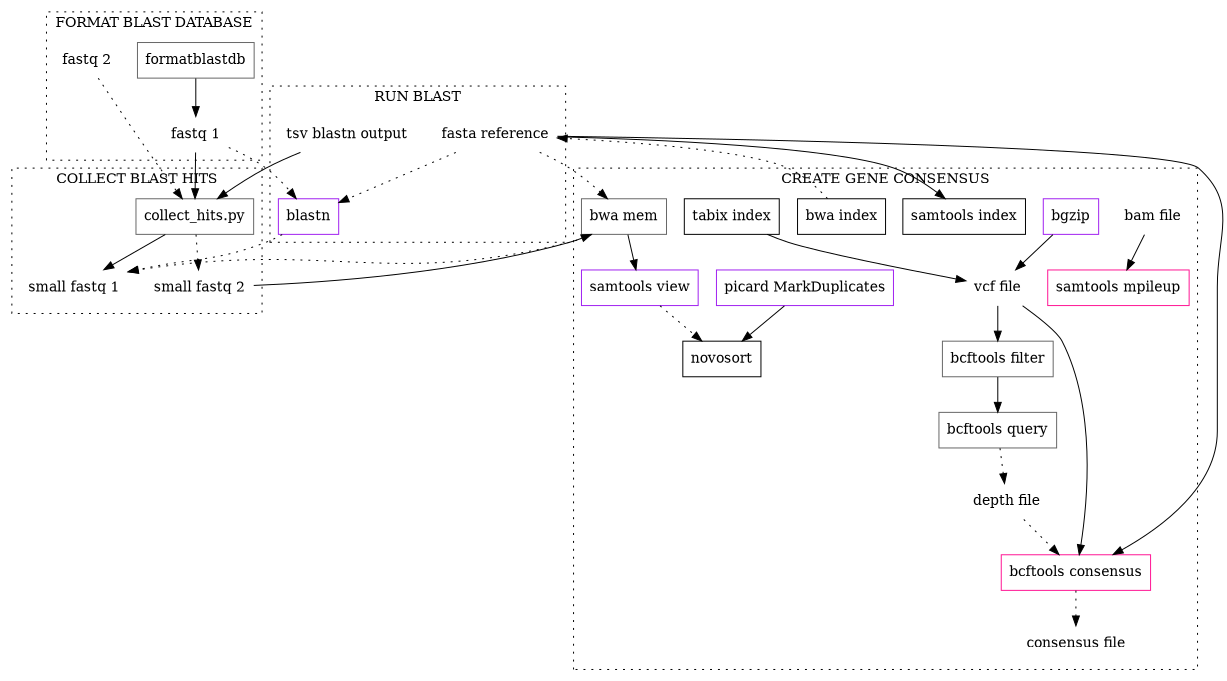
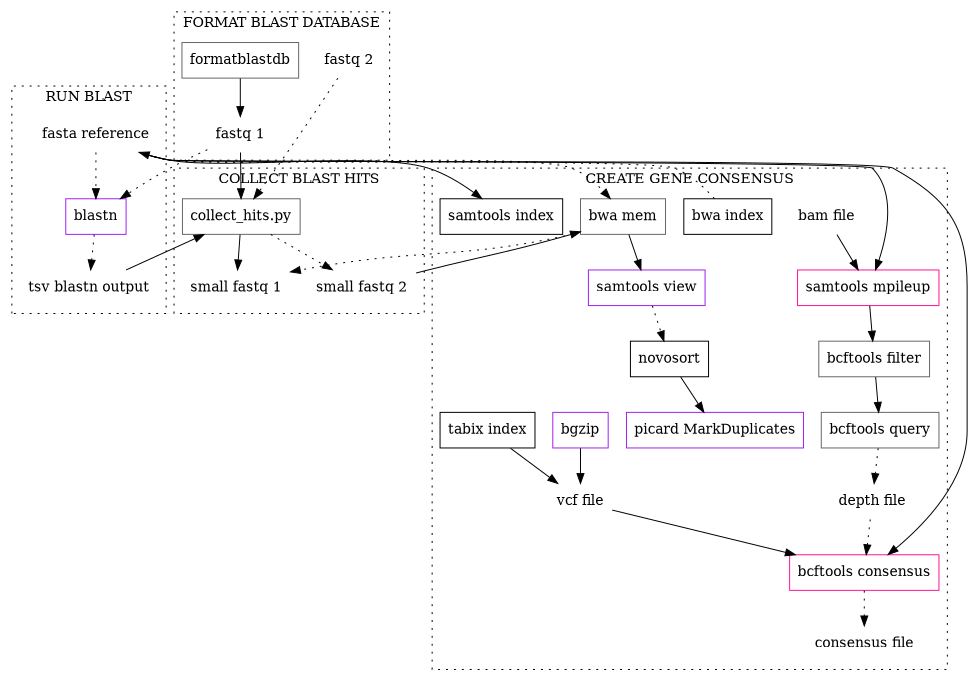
  digraph {
    node [color=gray40 shape=box]
    edge [style=solid]
    "fastq 1" [color=deeppink shape=none]
    "fastq 2" [color=purple shape=none]
    formatblastdb
    blastn [color=purple]
    "fasta reference" [color=purple shape=none]
    "tsv blastn output" [shape=none]
    "collect_hits.py"
    "small fastq 1" [color=deeppink shape=none]
    "small fastq 2" [shape=none]
    "bwa mem"
    "samtools mpileup" [color=deeppink]
    "bcftools consensus" [color=deeppink]
    "bam file" [shape=none]
    "vcf file" [color=deeppink shape=none]
    "bcftools filter"
    "consensus file" [shape=none]
    "depth file" [shape=none]
    "samtools view" [color=purple]
    novosort [color=black]
    "picard MarkDuplicates" [color=purple]
    "samtools index" [color=black]
    "bwa index" [color=black]
    bgzip [color=purple]
    "tabix index" [color=black]
    "bcftools query"
    subgraph cluster_1 {
      label="FORMAT BLAST DATABASE"
      style=dotted
      "fastq 1"
      "fastq 2"
      formatblastdb
    }
    subgraph cluster_2 {
      label="RUN BLAST"
      style=dotted
      blastn
      "fasta reference"
      "tsv blastn output"
    }
    subgraph cluster_3 {
      label="COLLECT BLAST HITS"
      style=dotted
      "collect_hits.py"
      "small fastq 1"
      "small fastq 2"
    }
    subgraph cluster_4 {
      label="CREATE GENE CONSENSUS"
      style=dotted
      "bwa mem"
      "samtools mpileup"
      "bcftools consensus"
      "bam file"
      "vcf file"
      "bcftools filter"
      "consensus file"
      "depth file"
      "samtools view"
      novosort
      "picard MarkDuplicates"
      "samtools index"
      "bwa index"
      bgzip
      "tabix index"
      "bcftools query"
    }
    "fastq 1" -> blastn [style=dotted]
    "fastq 1" -> "collect_hits.py"
    "fastq 2" -> "collect_hits.py" [style=dotted]
    formatblastdb -> "fastq 1"
-   blastn -> "small fastq 1" [style=dotted]
+   blastn -> "tsv blastn output" [style=dotted]
    "fasta reference" -> blastn [style=dotted]
    "fasta reference" -> "bwa mem" [style=dotted]
+   "fasta reference" -> "samtools mpileup"
    "fasta reference" -> "bcftools consensus"
    "fasta reference" -> "samtools index"
    "tsv blastn output" -> "collect_hits.py"
    "collect_hits.py" -> "small fastq 1"
    "collect_hits.py" -> "small fastq 2" [style=dotted]
    "small fastq 2" -> "bwa mem"
    "bwa mem" -> "small fastq 1" [style=dotted]
    "bwa mem" -> "samtools view"
    "bcftools consensus" -> "consensus file" [style=dotted]
    "bam file" -> "samtools mpileup"
    "vcf file" -> "bcftools consensus"
-   "vcf file" -> "bcftools filter"
+   "samtools mpileup" -> "bcftools filter"
    "bcftools filter" -> "bcftools query"
    "depth file" -> "bcftools consensus" [style=dotted]
    "samtools view" -> novosort [style=dotted]
-   "picard MarkDuplicates" -> novosort
+   novosort -> "picard MarkDuplicates"
    "bwa index" -> "fasta reference" [style=dotted]
    bgzip -> "vcf file"
    "tabix index" -> "vcf file"
    "bcftools query" -> "depth file" [style=dotted]
  }
